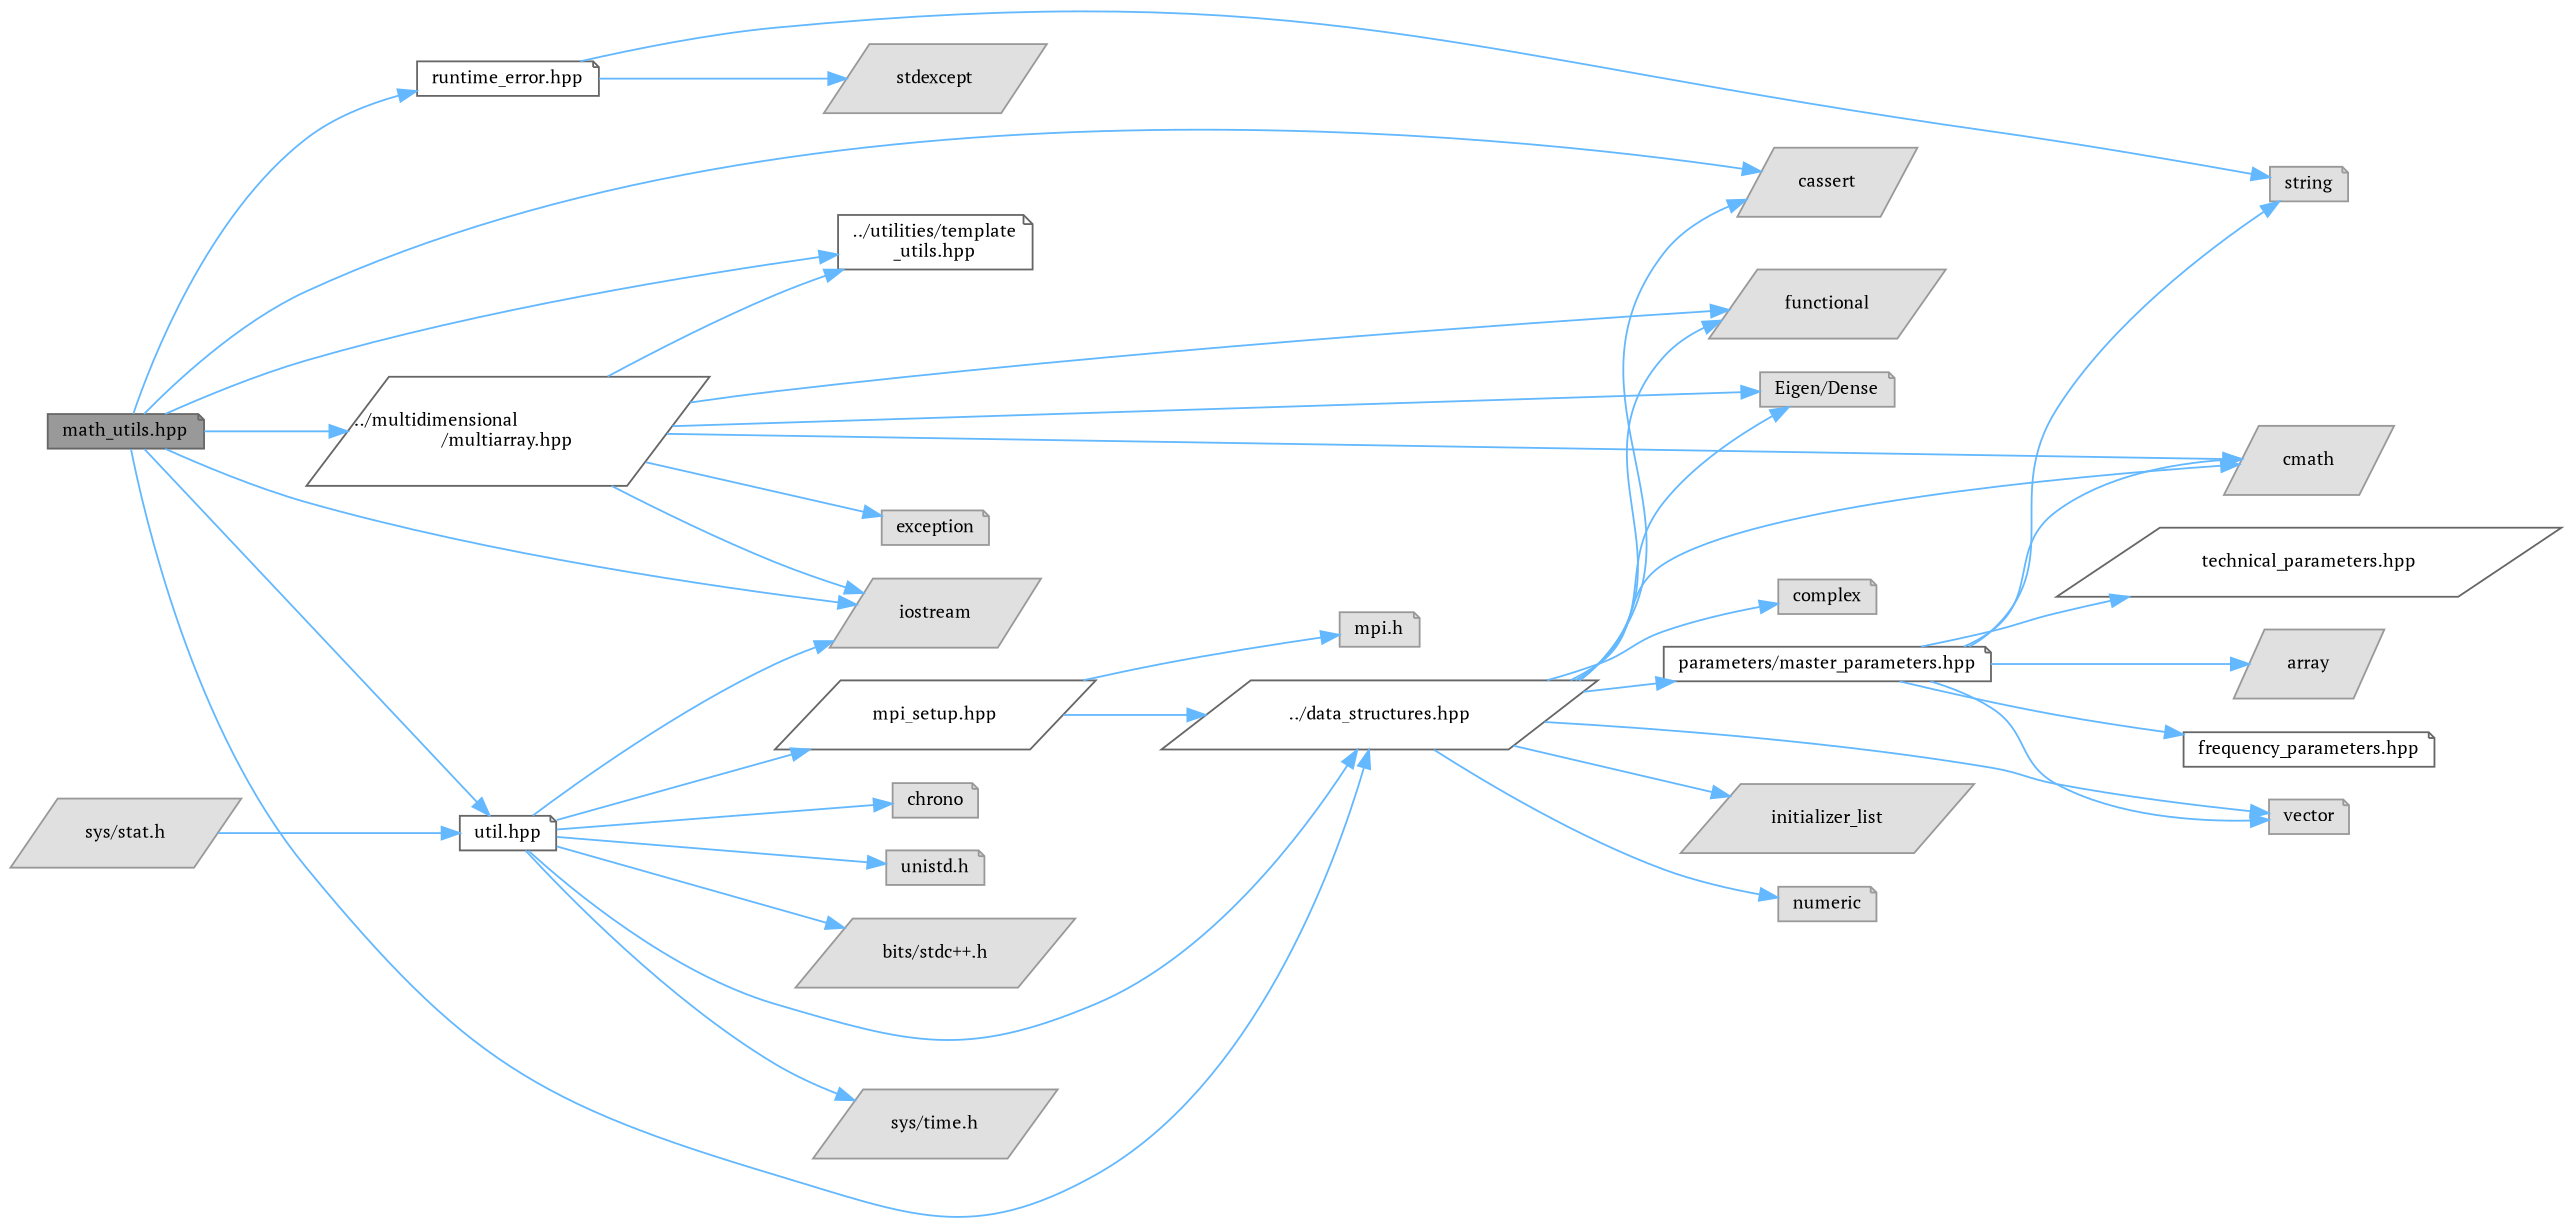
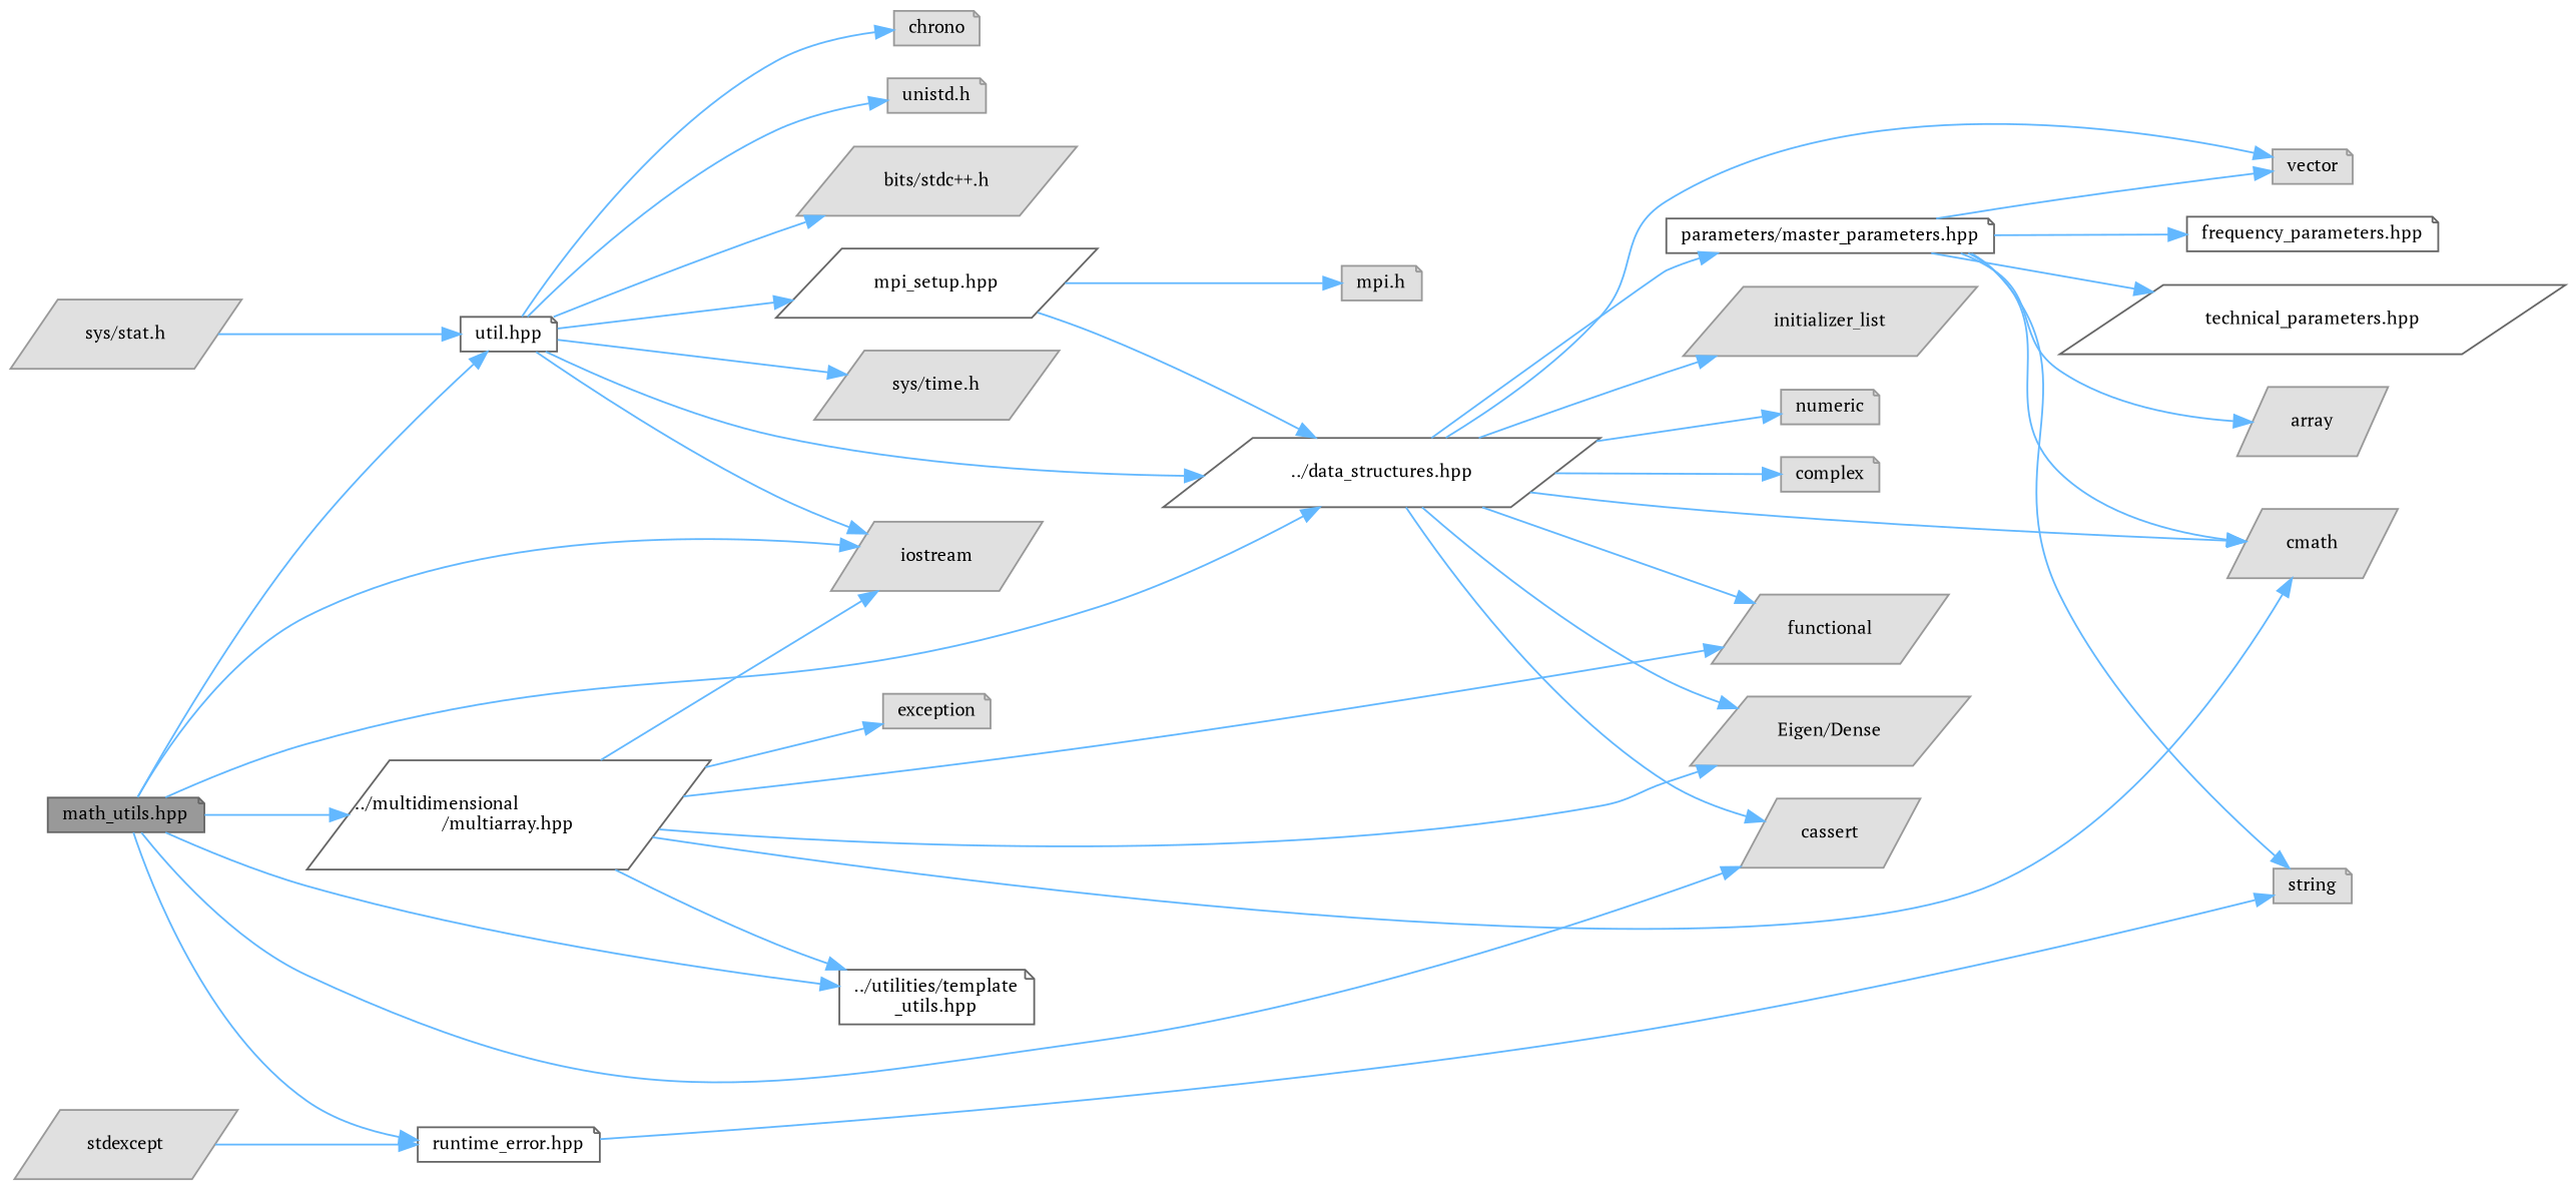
  digraph {
    fontname="PT Serif"
    rankdir=LR
    node [color=grey60 fillcolor="#E0E0E0" fontname="PT Serif" fontsize=10 shape=parallelogram style=filled]
    edge [color=steelblue1 fontname="PT Serif" fontsize=10 labelfontname=Helvetica labelfontsize=10 style=solid]
    n1 [color=gray40 fillcolor=grey60 fontcolor=black height=0.2 label="math_utils.hpp" shape=note width=0.4]
    n2 [color=grey40 fillcolor=white height=0.2 label="../data_structures.hpp" width=0.4]
    n3 [height=0.2 label=cassert width=0.4]
    n4 [color=grey40 fillcolor=white height=0.2 label="../multidimensional\l/multiarray.hpp" width=0.4]
    n5 [height=0.2 label=iostream width=0.4]
    n6 [color=grey40 fillcolor=white height=0.2 label="../utilities/template\l_utils.hpp" shape=note width=0.4]
    n7 [color=grey40 fillcolor=white height=0.2 label="runtime_error.hpp" shape=note width=0.4]
    n8 [color=grey40 fillcolor=white height=0.2 label="util.hpp" shape=note width=0.4]
    n9 [height=0.2 label=complex shape=note width=0.4]
    n10 [height=0.2 label=cmath width=0.4]
    n11 [height=0.2 label=vector shape=note width=0.4]
    n12 [height=0.2 label=initializer_list width=0.4]
    n13 [height=0.2 label=functional width=0.4]
    n14 [height=0.2 label=numeric shape=note width=0.4]
    n15 [color=grey40 fillcolor=white height=0.2 label="parameters/master_parameters.hpp" shape=note width=0.4]
-   n16 [height=0.2 label="Eigen/Dense" shape=note width=0.4]
+   n16 [height=0.2 label="Eigen/Dense" width=0.4]
    n17 [height=0.2 label=exception shape=note width=0.4]
    n18 [height=0.2 label=string shape=note width=0.4]
    n19 [height=0.2 label=stdexcept width=0.4]
    n20 [height=0.2 label="sys/time.h" width=0.4]
    n21 [height=0.2 label=chrono shape=note width=0.4]
    n22 [height=0.2 label="unistd.h" shape=note width=0.4]
    n23 [height=0.2 label="bits/stdc++.h" width=0.4]
    n24 [color=grey40 fillcolor=white height=0.2 label="mpi_setup.hpp" width=0.4]
    n25 [height=0.2 label=array width=0.4]
    n26 [color=grey40 fillcolor=white height=0.2 label="frequency_parameters.hpp" shape=note width=0.4]
    n27 [color=grey40 fillcolor=white height=0.2 label="technical_parameters.hpp" width=0.4]
    n28 [height=0.2 label="sys/stat.h" width=0.4]
    n29 [height=0.2 label="mpi.h" shape=note width=0.4]
    n1 -> n2
    n1 -> n3
    n1 -> n4
    n1 -> n5
    n1 -> n6
    n1 -> n7
    n1 -> n8
    n2 -> n3
    n2 -> n9
    n2 -> n10
    n2 -> n11
    n2 -> n12
    n2 -> n13
    n2 -> n14
    n2 -> n15
    n2 -> n16
    n4 -> n5
    n4 -> n6
    n4 -> n10
    n4 -> n13
    n4 -> n16
    n4 -> n17
    n7 -> n18
-   n7 -> n19
+   n19 -> n7
    n8 -> n2
    n8 -> n5
    n8 -> n20
    n8 -> n21
    n8 -> n22
    n8 -> n23
    n8 -> n24
    n15 -> n10
    n15 -> n11
    n15 -> n18
    n15 -> n25
    n15 -> n26
    n15 -> n27
    n24 -> n2
    n24 -> n29
    n28 -> n8
  }
